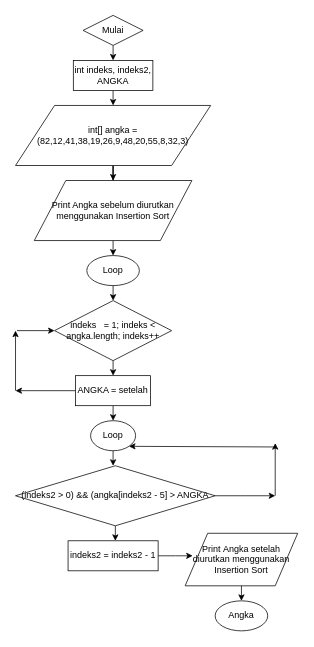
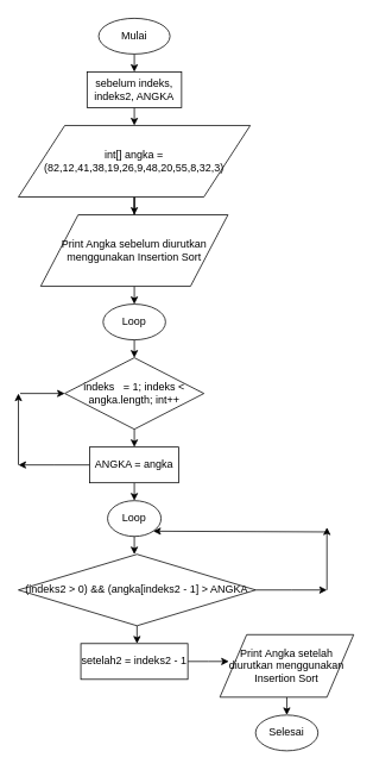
  <mxCell id="0" />
  <mxCell id="1" parent="0" />
  <mxCell id="2" value="" style="edgeStyle=orthogonalEdgeStyle;rounded=0;orthogonalLoop=1;jettySize=auto;html=1;" parent="1" source="3" edge="1"><mxGeometry relative="1" as="geometry"><mxPoint x="150" y="80" as="targetPoint" /></mxGeometry></mxCell>
- <mxCell id="3" value="Mulai" style="rhombus;whiteSpace=wrap;html=1;" parent="1" vertex="1"><mxGeometry x="110" y="20" width="80" height="40" as="geometry" /></mxCell>
+ <mxCell id="3" value="Mulai" style="ellipse;whiteSpace=wrap;html=1;" parent="1" vertex="1"><mxGeometry x="110" y="20" width="80" height="40" as="geometry" /></mxCell>
  <mxCell id="4" value="" style="edgeStyle=orthogonalEdgeStyle;rounded=0;orthogonalLoop=1;jettySize=auto;html=1;" parent="1" source="5" edge="1"><mxGeometry relative="1" as="geometry"><mxPoint x="150" y="140" as="targetPoint" /></mxGeometry></mxCell>
- <mxCell id="5" value="int indeks, indeks2, ANGKA" style="rounded=0;whiteSpace=wrap;html=1;" parent="1" vertex="1"><mxGeometry x="97" y="80" width="106" height="40" as="geometry" /></mxCell>
+ <mxCell id="5" value="sebelum indeks, indeks2, ANGKA" style="rounded=0;whiteSpace=wrap;html=1;" parent="1" vertex="1"><mxGeometry x="97" y="80" width="106" height="40" as="geometry" /></mxCell>
  <mxCell id="6" value="" style="edgeStyle=orthogonalEdgeStyle;rounded=0;orthogonalLoop=1;jettySize=auto;html=1;" parent="1" source="7" target="9" edge="1"><mxGeometry relative="1" as="geometry" /></mxCell>
  <mxCell id="7" value="int[] angka = (82,12,41,38,19,26,9,48,20,55,8,32,3)" style="shape=parallelogram;perimeter=parallelogramPerimeter;whiteSpace=wrap;html=1;" parent="1" vertex="1"><mxGeometry x="20" y="140" width="260" height="80" as="geometry" /></mxCell>
  <mxCell id="8" value="" style="edgeStyle=orthogonalEdgeStyle;rounded=0;orthogonalLoop=1;jettySize=auto;html=1;" parent="1" source="9" edge="1"><mxGeometry relative="1" as="geometry"><mxPoint x="150" y="340" as="targetPoint" /></mxGeometry></mxCell>
  <mxCell id="9" value="Print Angka sebelum diurutkan menggunakan Insertion Sort" style="shape=parallelogram;perimeter=parallelogramPerimeter;whiteSpace=wrap;html=1;" parent="1" vertex="1"><mxGeometry x="45" y="240" width="210" height="80" as="geometry" /></mxCell>
  <mxCell id="10" value="" style="edgeStyle=orthogonalEdgeStyle;rounded=0;orthogonalLoop=1;jettySize=auto;html=1;" parent="1" source="11" edge="1"><mxGeometry relative="1" as="geometry"><mxPoint x="150" y="400" as="targetPoint" /></mxGeometry></mxCell>
  <mxCell id="11" value="Loop" style="ellipse;whiteSpace=wrap;html=1;" parent="1" vertex="1"><mxGeometry x="115" y="340" width="70" height="40" as="geometry" /></mxCell>
  <mxCell id="12" value="" style="edgeStyle=orthogonalEdgeStyle;rounded=0;orthogonalLoop=1;jettySize=auto;html=1;" parent="1" source="13" edge="1"><mxGeometry relative="1" as="geometry"><mxPoint x="150" y="500" as="targetPoint" /></mxGeometry></mxCell>
- <mxCell id="13" value="indeks&amp;nbsp; &amp;nbsp;= 1; indeks &amp;lt; angka.length; indeks++" style="rhombus;whiteSpace=wrap;html=1;" parent="1" vertex="1"><mxGeometry x="72" y="400" width="156" height="80" as="geometry" /></mxCell>
+ <mxCell id="13" value="indeks&amp;nbsp; &amp;nbsp;= 1; indeks &amp;lt; angka.length; int++" style="rhombus;whiteSpace=wrap;html=1;" parent="1" vertex="1"><mxGeometry x="72" y="400" width="156" height="80" as="geometry" /></mxCell>
  <mxCell id="14" value="" style="edgeStyle=orthogonalEdgeStyle;rounded=0;orthogonalLoop=1;jettySize=auto;html=1;" parent="1" source="16" edge="1"><mxGeometry relative="1" as="geometry"><mxPoint x="150" y="560" as="targetPoint" /></mxGeometry></mxCell>
  <mxCell id="15" value="" style="edgeStyle=orthogonalEdgeStyle;rounded=0;orthogonalLoop=1;jettySize=auto;html=1;" parent="1" source="16" edge="1"><mxGeometry relative="1" as="geometry"><mxPoint x="20" y="520" as="targetPoint" /></mxGeometry></mxCell>
- <mxCell id="16" value="ANGKA = setelah" style="rounded=0;whiteSpace=wrap;html=1;" parent="1" vertex="1"><mxGeometry x="100" y="500" width="100" height="40" as="geometry" /></mxCell>
+ <mxCell id="16" value="ANGKA = angka" style="rounded=0;whiteSpace=wrap;html=1;" parent="1" vertex="1"><mxGeometry x="100" y="500" width="100" height="40" as="geometry" /></mxCell>
  <mxCell id="17" value="" style="edgeStyle=orthogonalEdgeStyle;rounded=0;orthogonalLoop=1;jettySize=auto;html=1;" parent="1" source="18" edge="1"><mxGeometry relative="1" as="geometry"><mxPoint x="150" y="620" as="targetPoint" /></mxGeometry></mxCell>
  <mxCell id="18" value="Loop" style="ellipse;whiteSpace=wrap;html=1;" parent="1" vertex="1"><mxGeometry x="120" y="560" width="60" height="40" as="geometry" /></mxCell>
  <mxCell id="19" value="" style="edgeStyle=orthogonalEdgeStyle;rounded=0;orthogonalLoop=1;jettySize=auto;html=1;" parent="1" source="21" edge="1"><mxGeometry relative="1" as="geometry"><mxPoint x="366" y="660" as="targetPoint" /></mxGeometry></mxCell>
  <mxCell id="20" value="" style="edgeStyle=orthogonalEdgeStyle;rounded=0;orthogonalLoop=1;jettySize=auto;html=1;" parent="1" source="21" edge="1"><mxGeometry relative="1" as="geometry"><mxPoint x="153" y="720" as="targetPoint" /></mxGeometry></mxCell>
- <mxCell id="21" value="(indeks2 &amp;gt; 0) &amp;amp;&amp;amp; (angka[indeks2 - 5] &amp;gt; ANGKA" style="rhombus;whiteSpace=wrap;html=1;" parent="1" vertex="1"><mxGeometry x="20" y="620" width="266" height="80" as="geometry" /></mxCell>
+ <mxCell id="21" value="(indeks2 &amp;gt; 0) &amp;amp;&amp;amp; (angka[indeks2 - 1] &amp;gt; ANGKA" style="rhombus;whiteSpace=wrap;html=1;" parent="1" vertex="1"><mxGeometry x="20" y="620" width="266" height="80" as="geometry" /></mxCell>
  <mxCell id="22" value="" style="endArrow=classic;html=1;entryX=0;entryY=0.5;entryDx=0;entryDy=0;" parent="1" target="13" edge="1"><mxGeometry width="50" height="50" relative="1" as="geometry"><mxPoint x="22" y="440" as="sourcePoint" /><mxPoint x="72" y="390" as="targetPoint" /></mxGeometry></mxCell>
  <mxCell id="23" value="" style="endArrow=classic;html=1;" parent="1" edge="1"><mxGeometry width="50" height="50" relative="1" as="geometry"><mxPoint x="20" y="520" as="sourcePoint" /><mxPoint x="20" y="440" as="targetPoint" /></mxGeometry></mxCell>
  <mxCell id="24" value="" style="endArrow=classic;html=1;entryX=1;entryY=1;entryDx=0;entryDy=0;" parent="1" target="18" edge="1"><mxGeometry width="50" height="50" relative="1" as="geometry"><mxPoint x="366" y="595" as="sourcePoint" /><mxPoint x="416" y="545" as="targetPoint" /></mxGeometry></mxCell>
  <mxCell id="25" value="" style="endArrow=classic;html=1;" parent="1" edge="1"><mxGeometry width="50" height="50" relative="1" as="geometry"><mxPoint x="366" y="660" as="sourcePoint" /><mxPoint x="366" y="590" as="targetPoint" /></mxGeometry></mxCell>
  <mxCell id="26" value="" style="edgeStyle=orthogonalEdgeStyle;rounded=0;orthogonalLoop=1;jettySize=auto;html=1;" parent="1" source="27" edge="1"><mxGeometry relative="1" as="geometry"><mxPoint x="256" y="740" as="targetPoint" /></mxGeometry></mxCell>
- <mxCell id="27" value="indeks2 = indeks2 - 1" style="rounded=0;whiteSpace=wrap;html=1;" parent="1" vertex="1"><mxGeometry x="90" y="720" width="120" height="40" as="geometry" /></mxCell>
+ <mxCell id="27" value="setelah2 = indeks2 - 1" style="rounded=0;whiteSpace=wrap;html=1;" parent="1" vertex="1"><mxGeometry x="90" y="720" width="120" height="40" as="geometry" /></mxCell>
  <mxCell id="28" value="" style="edgeStyle=orthogonalEdgeStyle;rounded=0;orthogonalLoop=1;jettySize=auto;html=1;" parent="1" source="29" edge="1"><mxGeometry relative="1" as="geometry"><mxPoint x="321" y="800" as="targetPoint" /></mxGeometry></mxCell>
  <mxCell id="29" value="Print&amp;nbsp;Angka setelah diurutkan menggunakan Insertion Sort" style="shape=parallelogram;perimeter=parallelogramPerimeter;whiteSpace=wrap;html=1;" parent="1" vertex="1"><mxGeometry x="246" y="710" width="150" height="70" as="geometry" /></mxCell>
- <mxCell id="30" value="Angka" style="ellipse;whiteSpace=wrap;html=1;" parent="1" vertex="1"><mxGeometry x="286" y="800" width="70" height="40" as="geometry" /></mxCell>
+ <mxCell id="30" value="Selesai" style="ellipse;whiteSpace=wrap;html=1;" parent="1" vertex="1"><mxGeometry x="286" y="800" width="70" height="40" as="geometry" /></mxCell>
